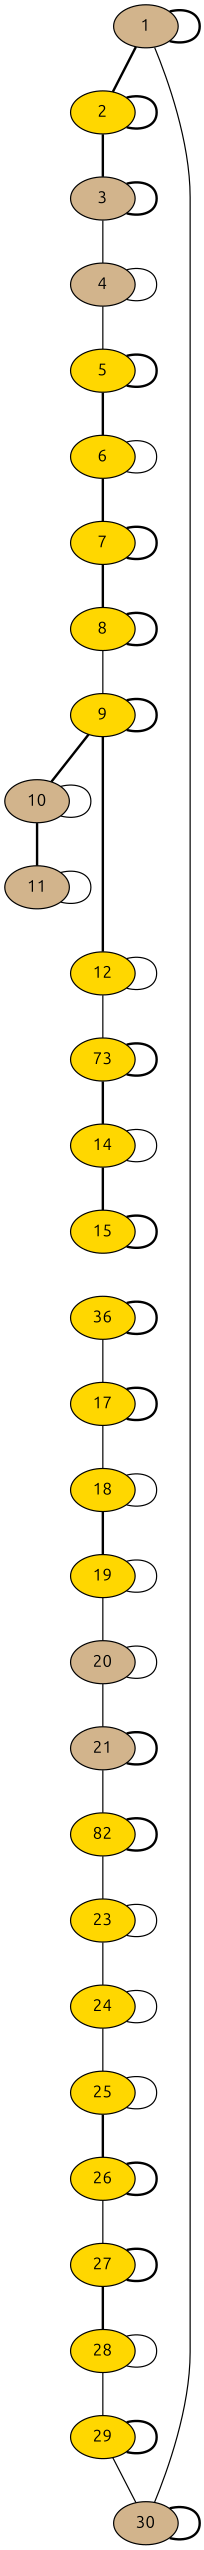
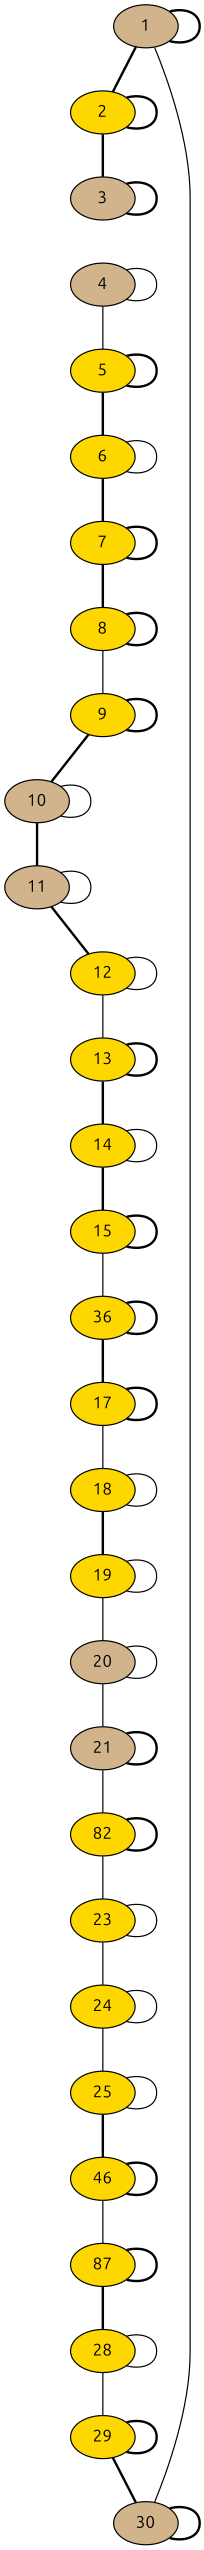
  graph {
    fontname=Ubuntu
    node [fillcolor=gold fontname=Ubuntu host_bandwidth_down="10 Mbit" host_bandwidth_up="10 Mbit" style=filled]
    edge [fontname=Ubuntu latency="10 ms" packet_loss=0.0 style=bold weight=0]
    1 [fillcolor=tan]
    2
    30 [fillcolor=tan]
    3 [fillcolor=tan]
    4 [fillcolor=tan]
    5
    6
    7
    8
    9
    10 [fillcolor=tan]
    11 [fillcolor=tan]
    12
-   13 [label=73]
+   13
    14
    15
    n17 [label=36]
    17
    18
    19
    20 [fillcolor=tan]
    21 [fillcolor=tan]
    n23 [label=82]
    23
    24
    25
-   26
-   27
+   26 [label=46]
+   27 [label=87]
    28
    29
    1 -- 1
    1 -- 2 [weight=1]
    1 -- 30 [style=solid weight=1]
    2 -- 2
    2 -- 3 [weight=1]
    30 -- 30
    3 -- 3
-   3 -- 4 [style=solid weight=1]
    4 -- 4 [style=solid]
    4 -- 5 [style=solid weight=1]
    5 -- 5
    5 -- 6 [weight=1]
    6 -- 6 [style=solid]
    6 -- 7 [weight=1]
    7 -- 7
    7 -- 8 [weight=1]
    8 -- 8
    8 -- 9 [style=solid weight=1]
    9 -- 9
    9 -- 10 [weight=1]
    10 -- 10 [style=solid]
    10 -- 11 [weight=1]
    11 -- 11 [style=solid]
-   9 -- 12 [weight=1]
+   11 -- 12 [weight=1]
    12 -- 12 [style=solid]
    12 -- 13 [style=solid weight=1]
    13 -- 13
    13 -- 14 [weight=1]
    14 -- 14 [style=solid]
    14 -- 15 [weight=1]
    15 -- 15
+   15 -- n17 [style=solid weight=1]
    n17 -- n17
-   n17 -- 17 [style=solid weight=1]
+   n17 -- 17 [weight=1]
    17 -- 17
    17 -- 18 [style=solid weight=1]
    18 -- 18 [style=solid]
    18 -- 19 [weight=1]
    19 -- 19 [style=solid]
    19 -- 20 [style=solid weight=1]
    20 -- 20 [style=solid]
    20 -- 21 [style=solid weight=1]
    21 -- 21
    21 -- n23 [style=solid weight=1]
    n23 -- n23
    n23 -- 23 [style=solid weight=1]
    23 -- 23 [style=solid]
    23 -- 24 [style=solid weight=1]
    24 -- 24 [style=solid]
    24 -- 25 [style=solid weight=1]
    25 -- 25 [style=solid]
    25 -- 26 [weight=1]
    26 -- 26
    26 -- 27 [style=solid weight=1]
    27 -- 27
    27 -- 28 [weight=1]
    28 -- 28 [style=solid]
    28 -- 29 [style=solid weight=1]
-   29 -- 30 [style=solid weight=1]
+   29 -- 30 [weight=1]
    29 -- 29
  }
